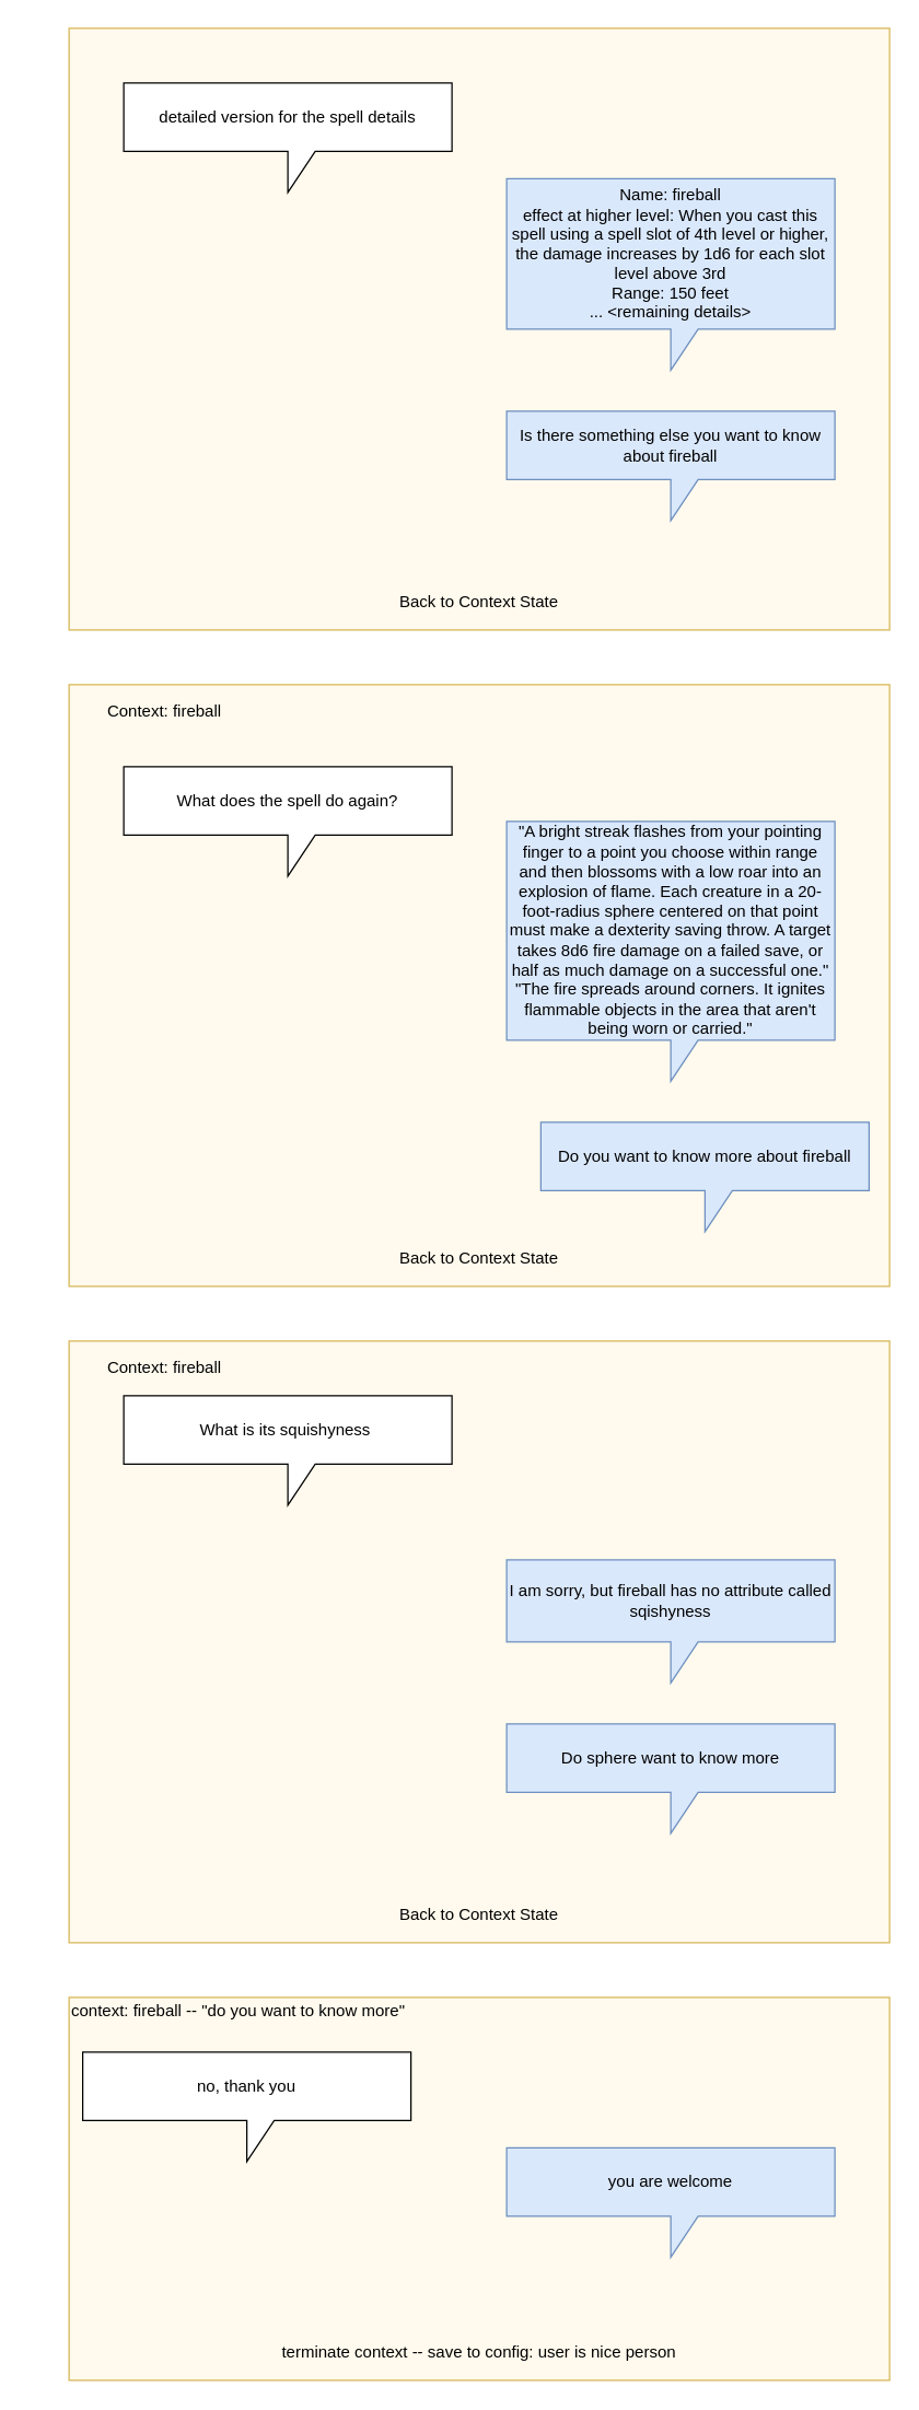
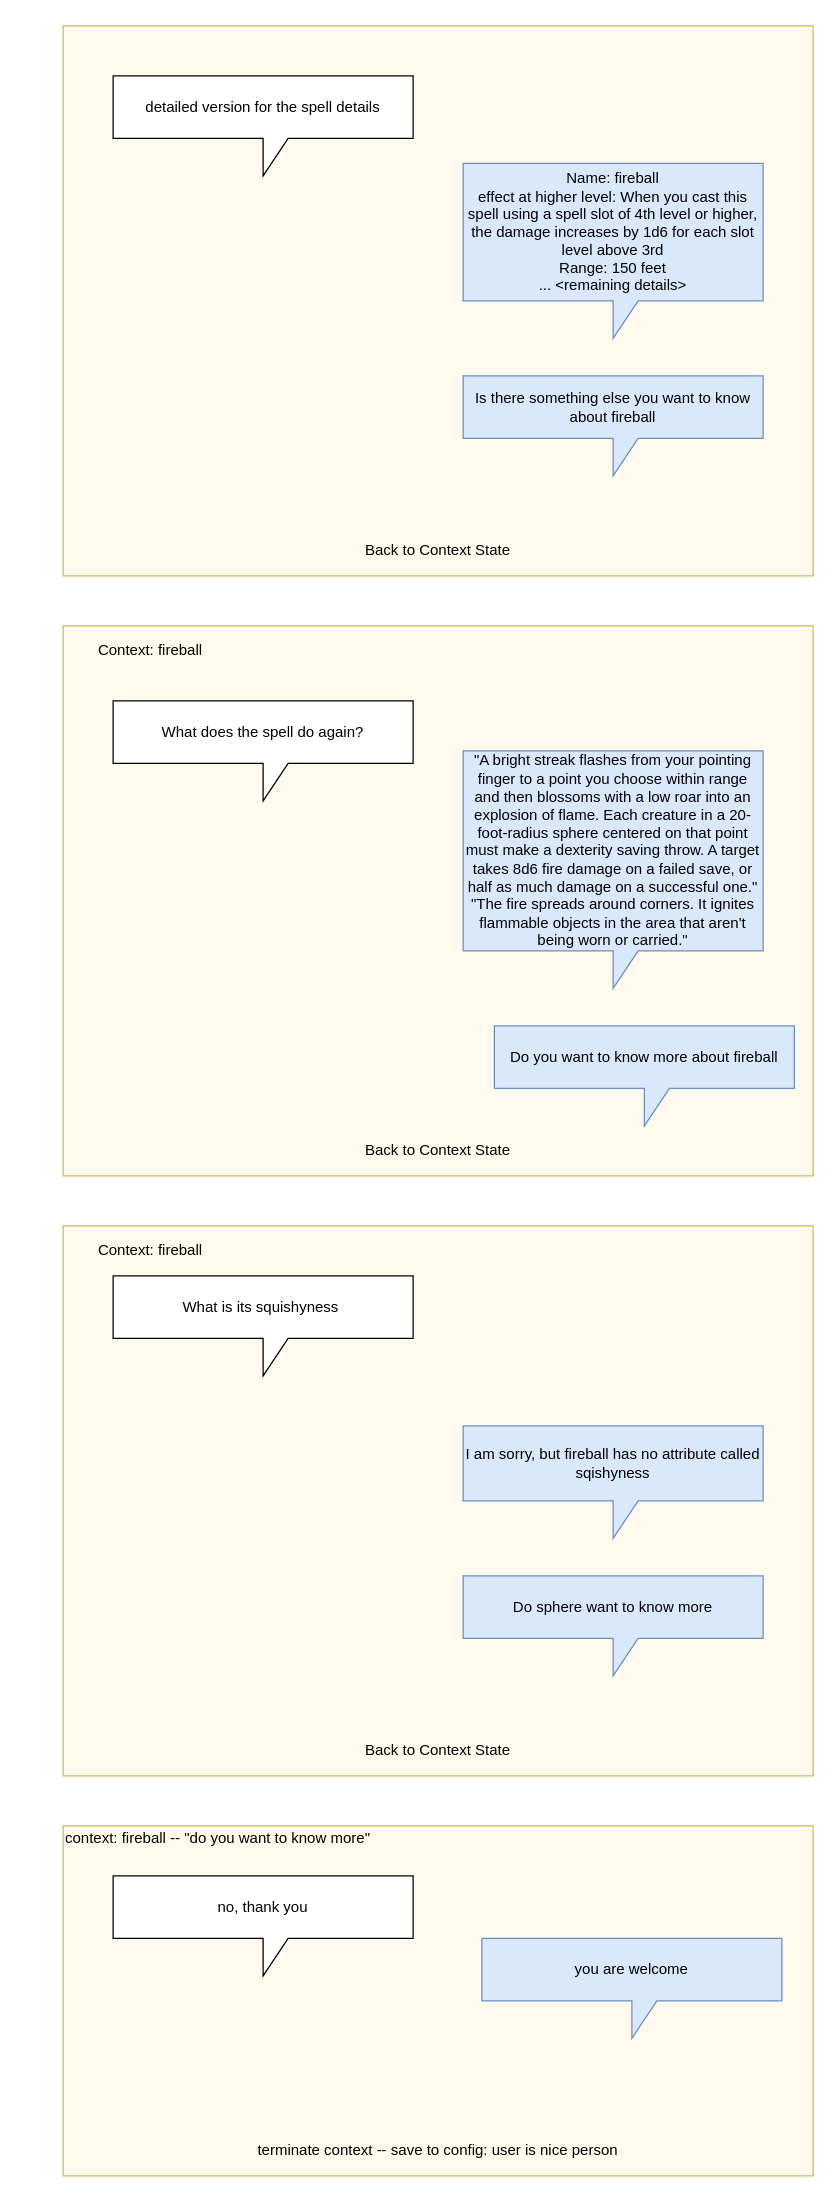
  <mxCell id="0" />
  <mxCell id="1" parent="0" />
  <mxCell id="2" value="" style="rounded=0;whiteSpace=wrap;html=1;strokeColor=#d6b656;fillColor=#FFFAED;" vertex="1" parent="1"><mxGeometry x="50" y="500" width="600" height="440" as="geometry" /></mxCell>
  <mxCell id="3" value="What does the spell do again?" style="shape=callout;whiteSpace=wrap;html=1;perimeter=calloutPerimeter;" vertex="1" parent="1"><mxGeometry x="90" y="560" width="240" height="80" as="geometry" /></mxCell>
  <mxCell id="4" value="&lt;span&gt;&quot;A bright streak flashes from your pointing finger to a point you choose within range and then blossoms with a low roar into an explosion of flame. Each creature in a 20-foot-radius sphere centered on that point must make a dexterity saving throw. A target takes 8d6 fire damage on a failed save, or half as much damage on a successful one.&quot;&lt;br&gt;&lt;/span&gt;&lt;span&gt;&quot;The fire spreads around corners. It ignites flammable objects in the area that aren't being worn or carried.&quot;&lt;/span&gt;&lt;span&gt;&lt;br&gt;&lt;/span&gt;" style="shape=callout;whiteSpace=wrap;html=1;perimeter=calloutPerimeter;fillColor=#dae8fc;strokeColor=#6c8ebf;" vertex="1" parent="1"><mxGeometry x="370" y="600" width="240" height="190" as="geometry" /></mxCell>
  <mxCell id="5" value="Do you want to know more about fireball" style="shape=callout;whiteSpace=wrap;html=1;perimeter=calloutPerimeter;fillColor=#dae8fc;strokeColor=#6c8ebf;" vertex="1" parent="1"><mxGeometry x="395" y="820" width="240" height="80" as="geometry" /></mxCell>
  <mxCell id="6" value="Back to Context State" style="text;html=1;strokeColor=none;fillColor=none;align=center;verticalAlign=middle;whiteSpace=wrap;rounded=0;" vertex="1" parent="1"><mxGeometry x="250" y="910" width="200" height="20" as="geometry" /></mxCell>
  <mxCell id="7" value="Context: fireball" style="text;html=1;strokeColor=none;fillColor=none;align=center;verticalAlign=middle;whiteSpace=wrap;rounded=0;" vertex="1" parent="1"><mxGeometry x="20" y="510" width="200" height="20" as="geometry" /></mxCell>
  <mxCell id="8" value="" style="rounded=0;whiteSpace=wrap;html=1;strokeColor=#d6b656;fillColor=#FFFAED;" vertex="1" parent="1"><mxGeometry x="50" y="20" width="600" height="440" as="geometry" /></mxCell>
  <mxCell id="9" value="detailed version for the spell details" style="shape=callout;whiteSpace=wrap;html=1;perimeter=calloutPerimeter;" vertex="1" parent="1"><mxGeometry x="90" y="60" width="240" height="80" as="geometry" /></mxCell>
  <mxCell id="10" value="&lt;span&gt;Name: fireball&lt;br&gt;&lt;/span&gt;effect at higher level:&amp;nbsp;&lt;span&gt;When you cast this spell using a spell slot of 4th level or higher, the damage increases by 1d6 for each slot level above 3rd&lt;br&gt;&lt;/span&gt;&lt;span&gt;Range: 150 feet&lt;br&gt;... &amp;lt;remaining details&amp;gt;&lt;br&gt;&lt;/span&gt;" style="shape=callout;whiteSpace=wrap;html=1;perimeter=calloutPerimeter;fillColor=#dae8fc;strokeColor=#6c8ebf;" vertex="1" parent="1"><mxGeometry x="370" y="130" width="240" height="140" as="geometry" /></mxCell>
  <mxCell id="11" value="Is there something else you want to know about fireball" style="shape=callout;whiteSpace=wrap;html=1;perimeter=calloutPerimeter;fillColor=#dae8fc;strokeColor=#6c8ebf;" vertex="1" parent="1"><mxGeometry x="370" y="300" width="240" height="80" as="geometry" /></mxCell>
  <mxCell id="12" value="Back to Context State" style="text;html=1;strokeColor=none;fillColor=none;align=center;verticalAlign=middle;whiteSpace=wrap;rounded=0;" vertex="1" parent="1"><mxGeometry x="250" y="430" width="200" height="20" as="geometry" /></mxCell>
  <mxCell id="13" value="" style="rounded=0;whiteSpace=wrap;html=1;strokeColor=#d6b656;fillColor=#FFFAED;" vertex="1" parent="1"><mxGeometry x="50" y="980" width="600" height="440" as="geometry" /></mxCell>
  <mxCell id="14" value="What is its squishyness&amp;nbsp;" style="shape=callout;whiteSpace=wrap;html=1;perimeter=calloutPerimeter;" vertex="1" parent="1"><mxGeometry x="90" y="1020" width="240" height="80" as="geometry" /></mxCell>
  <mxCell id="15" value="&lt;span&gt;I am sorry, but fireball has no attribute called sqishyness&lt;/span&gt;&lt;span&gt;&lt;br&gt;&lt;/span&gt;" style="shape=callout;whiteSpace=wrap;html=1;perimeter=calloutPerimeter;fillColor=#dae8fc;strokeColor=#6c8ebf;" vertex="1" parent="1"><mxGeometry x="370" y="1140" width="240" height="90" as="geometry" /></mxCell>
  <mxCell id="16" value="Do sphere want to know more" style="shape=callout;whiteSpace=wrap;html=1;perimeter=calloutPerimeter;fillColor=#dae8fc;strokeColor=#6c8ebf;" vertex="1" parent="1"><mxGeometry x="370" y="1260" width="240" height="80" as="geometry" /></mxCell>
  <mxCell id="17" value="Back to Context State" style="text;html=1;strokeColor=none;fillColor=none;align=center;verticalAlign=middle;whiteSpace=wrap;rounded=0;" vertex="1" parent="1"><mxGeometry x="250" y="1390" width="200" height="20" as="geometry" /></mxCell>
  <mxCell id="18" value="Context: fireball" style="text;html=1;strokeColor=none;fillColor=none;align=center;verticalAlign=middle;whiteSpace=wrap;rounded=0;" vertex="1" parent="1"><mxGeometry x="20" y="990" width="200" height="20" as="geometry" /></mxCell>
  <mxCell id="19" value="" style="rounded=0;whiteSpace=wrap;html=1;strokeColor=#d6b656;fillColor=#FFFAED;" vertex="1" parent="1"><mxGeometry x="50" y="1460" width="600" height="280" as="geometry" /></mxCell>
- <mxCell id="20" value="no, thank you" style="shape=callout;whiteSpace=wrap;html=1;perimeter=calloutPerimeter;" vertex="1" parent="1"><mxGeometry x="60" y="1500" width="240" height="80" as="geometry" /></mxCell>
- <mxCell id="21" value="&lt;span&gt;you are welcome&lt;br&gt;&lt;/span&gt;" style="shape=callout;whiteSpace=wrap;html=1;perimeter=calloutPerimeter;fillColor=#dae8fc;strokeColor=#6c8ebf;" vertex="1" parent="1"><mxGeometry x="370" y="1570" width="240" height="80" as="geometry" /></mxCell>
+ <mxCell id="20" value="no, thank you" style="shape=callout;whiteSpace=wrap;html=1;perimeter=calloutPerimeter;" vertex="1" parent="1"><mxGeometry x="90" y="1500" width="240" height="80" as="geometry" /></mxCell>
+ <mxCell id="21" value="&lt;span&gt;you are welcome&lt;br&gt;&lt;/span&gt;" style="shape=callout;whiteSpace=wrap;html=1;perimeter=calloutPerimeter;fillColor=#dae8fc;strokeColor=#6c8ebf;" vertex="1" parent="1"><mxGeometry x="385" y="1550" width="240" height="80" as="geometry" /></mxCell>
  <mxCell id="22" value="context: fireball -- &quot;do you want to know more&quot;" style="text;html=1;strokeColor=none;fillColor=none;align=left;verticalAlign=middle;whiteSpace=wrap;rounded=0;" vertex="1" parent="1"><mxGeometry x="50" y="1460" width="260" height="20" as="geometry" /></mxCell>
  <mxCell id="23" value="terminate context -- save to config: user is nice person" style="text;html=1;strokeColor=none;fillColor=none;align=center;verticalAlign=middle;whiteSpace=wrap;rounded=0;" vertex="1" parent="1"><mxGeometry x="195" y="1710" width="310" height="20" as="geometry" /></mxCell>
